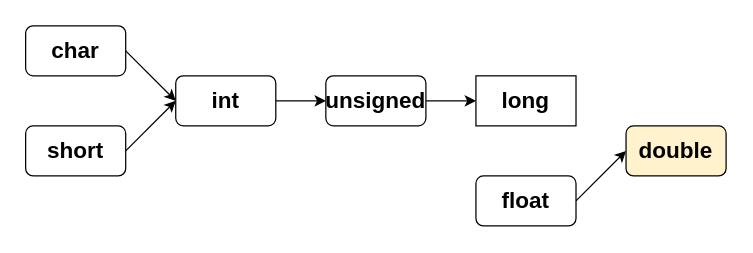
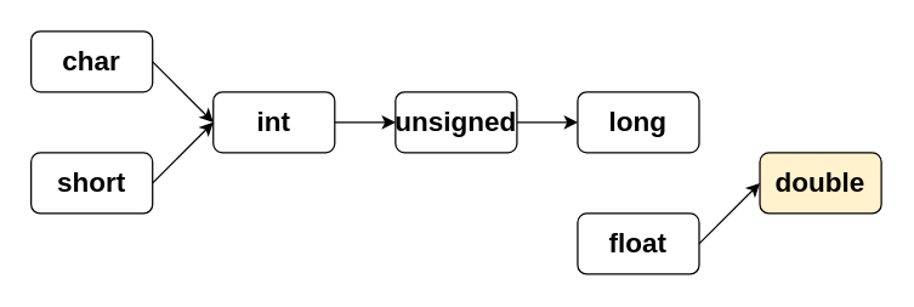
  <mxCell id="0" />
  <mxCell id="1" parent="0" />
  <mxCell id="2" value="&lt;font style=&quot;font-size: 18px&quot;&gt;&lt;b&gt;char&lt;/b&gt;&lt;/font&gt;" style="rounded=1;whiteSpace=wrap;html=1;" vertex="1" parent="1"><mxGeometry x="20" y="20" width="80" height="40" as="geometry" /></mxCell>
  <mxCell id="3" value="&lt;font style=&quot;font-size: 18px&quot;&gt;&lt;b&gt;short&lt;/b&gt;&lt;/font&gt;" style="rounded=1;whiteSpace=wrap;html=1;" vertex="1" parent="1"><mxGeometry x="20" y="100" width="80" height="40" as="geometry" /></mxCell>
  <mxCell id="4" value="" style="endArrow=classic;html=1;exitX=1;exitY=0.5;exitDx=0;exitDy=0;entryX=0;entryY=0.5;entryDx=0;entryDy=0;" edge="1" parent="1" source="2" target="6"><mxGeometry width="50" height="50" relative="1" as="geometry"><mxPoint x="140" y="90" as="sourcePoint" /><mxPoint x="190" y="40" as="targetPoint" /></mxGeometry></mxCell>
  <mxCell id="5" value="" style="endArrow=classic;html=1;exitX=1;exitY=0.5;exitDx=0;exitDy=0;entryX=0;entryY=0.5;entryDx=0;entryDy=0;" edge="1" parent="1" source="3" target="6"><mxGeometry width="50" height="50" relative="1" as="geometry"><mxPoint x="110" y="50" as="sourcePoint" /><mxPoint x="170" y="80" as="targetPoint" /></mxGeometry></mxCell>
  <mxCell id="6" value="&lt;font style=&quot;font-size: 18px&quot;&gt;&lt;b&gt;int&lt;/b&gt;&lt;/font&gt;" style="rounded=1;whiteSpace=wrap;html=1;" vertex="1" parent="1"><mxGeometry x="140" y="60" width="80" height="40" as="geometry" /></mxCell>
  <mxCell id="7" value="&lt;font style=&quot;font-size: 18px&quot;&gt;&lt;b&gt;unsigned&lt;/b&gt;&lt;/font&gt;" style="rounded=1;whiteSpace=wrap;html=1;" vertex="1" parent="1"><mxGeometry x="260" y="60" width="80" height="40" as="geometry" /></mxCell>
- <mxCell id="8" value="&lt;font style=&quot;font-size: 18px&quot;&gt;&lt;b&gt;long&lt;/b&gt;&lt;/font&gt;" style="whiteSpace=wrap;html=1;rounded=0;" vertex="1" parent="1"><mxGeometry x="380" y="60" width="80" height="40" as="geometry" /></mxCell>
+ <mxCell id="8" value="&lt;font style=&quot;font-size: 18px&quot;&gt;&lt;b&gt;long&lt;/b&gt;&lt;/font&gt;" style="rounded=1;whiteSpace=wrap;html=1;" vertex="1" parent="1"><mxGeometry x="380" y="60" width="80" height="40" as="geometry" /></mxCell>
  <mxCell id="9" value="&lt;font style=&quot;font-size: 18px&quot;&gt;&lt;b&gt;double&lt;/b&gt;&lt;/font&gt;" style="rounded=1;whiteSpace=wrap;html=1;fillColor=#fff2cc;" vertex="1" parent="1"><mxGeometry x="500" y="100" width="80" height="40" as="geometry" /></mxCell>
  <mxCell id="10" value="&lt;font style=&quot;font-size: 18px&quot;&gt;&lt;b&gt;float&lt;/b&gt;&lt;/font&gt;" style="rounded=1;whiteSpace=wrap;html=1;" vertex="1" parent="1"><mxGeometry x="380" y="140" width="80" height="40" as="geometry" /></mxCell>
  <mxCell id="11" value="" style="endArrow=classic;html=1;exitX=1;exitY=0.5;exitDx=0;exitDy=0;entryX=0;entryY=0.5;entryDx=0;entryDy=0;" edge="1" parent="1" source="6" target="7"><mxGeometry width="50" height="50" relative="1" as="geometry"><mxPoint x="110" y="130" as="sourcePoint" /><mxPoint x="150" y="90" as="targetPoint" /></mxGeometry></mxCell>
  <mxCell id="12" value="" style="endArrow=classic;html=1;entryX=0;entryY=0.5;entryDx=0;entryDy=0;exitX=1;exitY=0.5;exitDx=0;exitDy=0;" edge="1" parent="1" source="7" target="8"><mxGeometry width="50" height="50" relative="1" as="geometry"><mxPoint x="350" y="120" as="sourcePoint" /><mxPoint x="270" y="90" as="targetPoint" /></mxGeometry></mxCell>
  <mxCell id="13" value="" style="endArrow=classic;html=1;entryX=0;entryY=0.5;entryDx=0;entryDy=0;exitX=1;exitY=0.5;exitDx=0;exitDy=0;" edge="1" parent="1" source="10" target="9"><mxGeometry width="50" height="50" relative="1" as="geometry"><mxPoint x="360" y="100" as="sourcePoint" /><mxPoint x="400" y="100" as="targetPoint" /></mxGeometry></mxCell>
